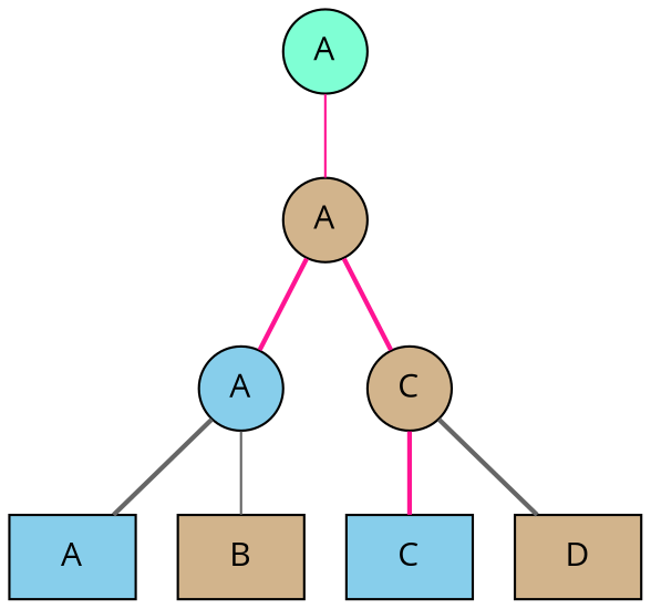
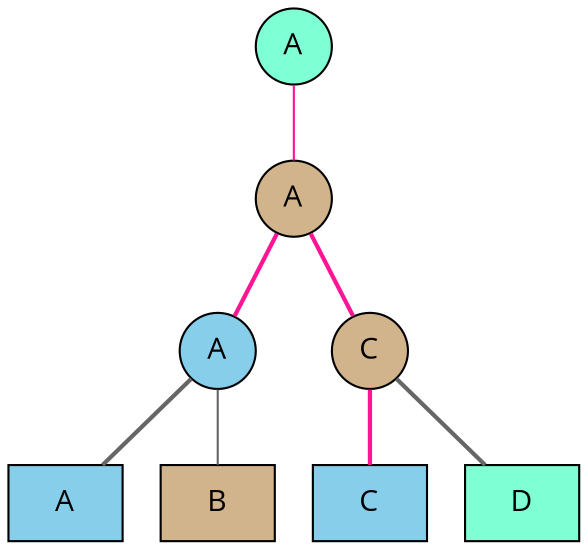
  graph {
    fontname="Open Sans"
    node [shape=circle style=filled fillcolor=tan fontname="Open Sans"]
    edge [color=deeppink style=bold fontname="Open Sans"]
    n1 [label=A fillcolor=aquamarine]
    n2 [label=A]
    n3 [label=A fillcolor=skyblue]
    n4 [label=C]
    n5 [label=A shape=box fillcolor=skyblue]
    n6 [label=B shape=box]
    n7 [label=C shape=box fillcolor=skyblue]
-   n8 [label=D shape=box]
+   n8 [label=D shape=box fillcolor=aquamarine]
    n1 -- n2 [style=solid]
    n2 -- n3
    n2 -- n4
    n3 -- n5 [color=gray40]
    n3 -- n6 [color=gray40 style=solid]
    n4 -- n7
    n4 -- n8 [color=gray40]
  }
